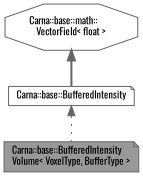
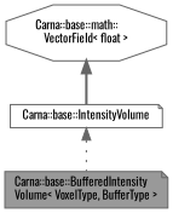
  digraph {
    fontname=Oswald
    node [color=gray40 fillcolor=white fontname=Oswald fontsize=10 shape=note style=filled]
    edge [color=gray40 dir=back fontname=Oswald fontsize=10 labelfontname=Helvetica labelfontsize=10]
    n1 [fillcolor=grey60 fontcolor=black height=0.2 label="Carna::base::BufferedIntensity\lVolume\< VoxelType, BufferType \>" width=0.4]
-   n2 [height=0.2 label="Carna::base::BufferedIntensity" width=0.4]
+   n2 [height=0.2 label="Carna::base::IntensityVolume" width=0.4]
    n3 [height=0.2 label="Carna::base::math::\lVectorField\< float \>" shape=octagon width=0.4]
    n2 -> n1 [style=dotted]
    n3 -> n2 [style=bold]
  }
